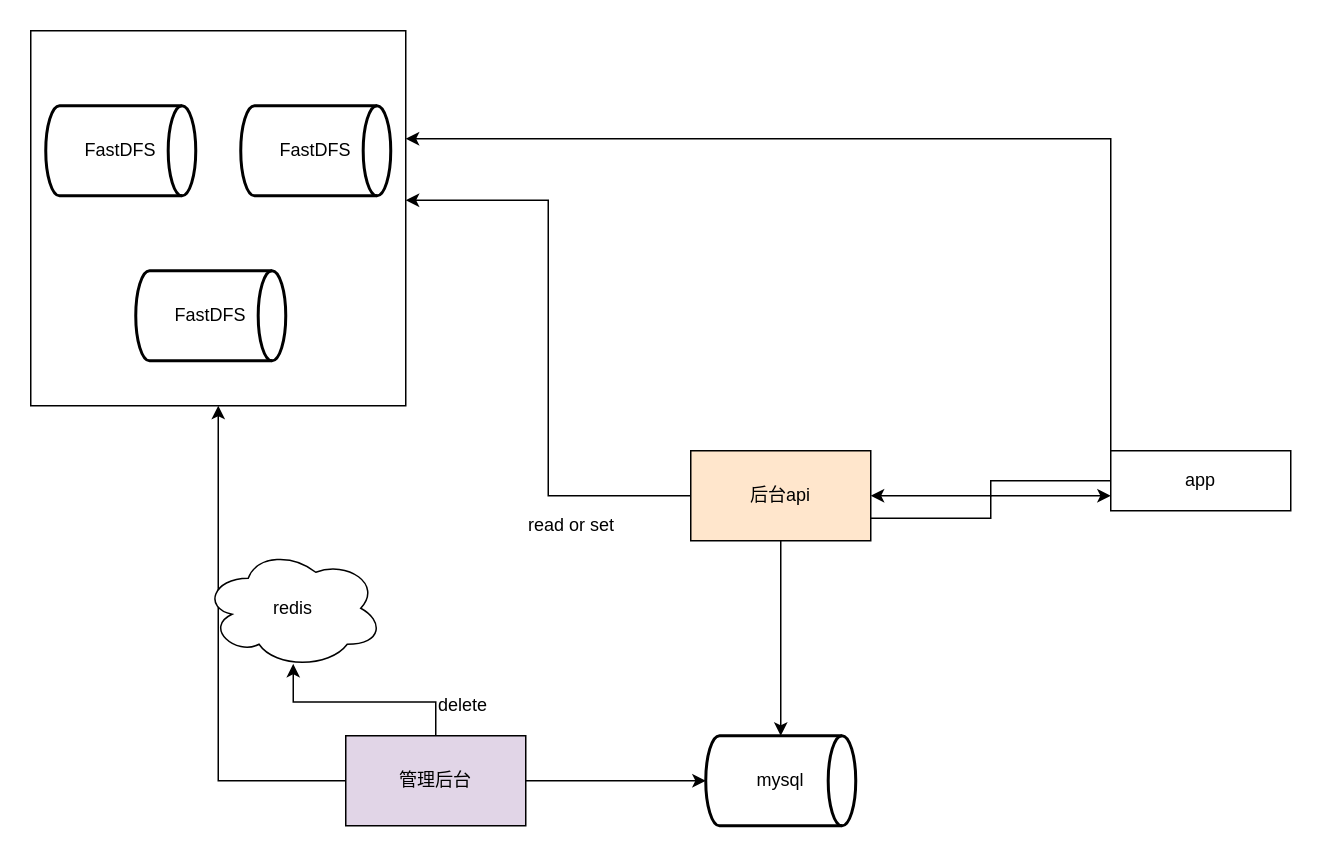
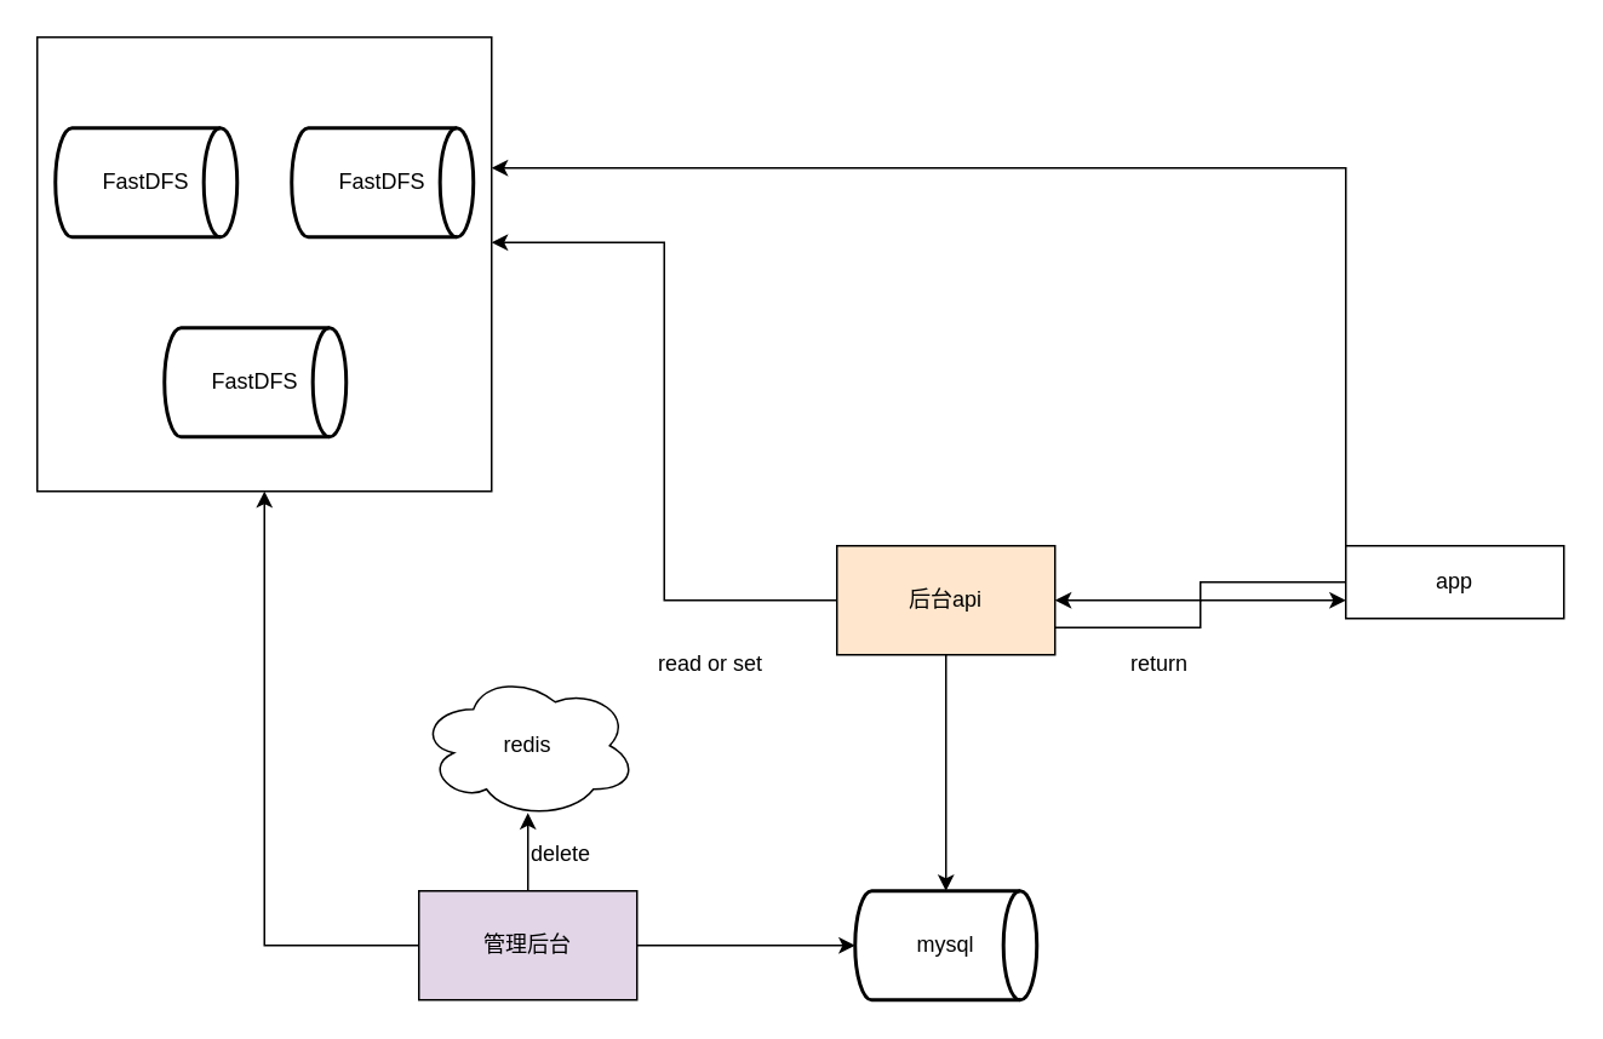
  <mxCell id="0" />
  <mxCell id="1" parent="0" />
  <mxCell id="2" value="" style="whiteSpace=wrap;html=1;aspect=fixed;" vertex="1" parent="1"><mxGeometry x="20" y="20" width="250" height="250" as="geometry" /></mxCell>
  <mxCell id="3" style="edgeStyle=orthogonalEdgeStyle;rounded=0;orthogonalLoop=1;jettySize=auto;html=1;entryX=1;entryY=0.5;entryDx=0;entryDy=0;" edge="1" parent="1" source="5" target="9"><mxGeometry relative="1" as="geometry" /></mxCell>
  <mxCell id="4" style="edgeStyle=orthogonalEdgeStyle;rounded=0;orthogonalLoop=1;jettySize=auto;html=1;entryX=1;entryY=0.288;entryDx=0;entryDy=0;entryPerimeter=0;" edge="1" parent="1" source="5" target="2"><mxGeometry relative="1" as="geometry"><Array as="points"><mxPoint x="740" y="92" /></Array></mxGeometry></mxCell>
  <mxCell id="5" value="app" style="rounded=0;whiteSpace=wrap;html=1;" vertex="1" parent="1"><mxGeometry x="740" y="300" width="120" height="40" as="geometry" /></mxCell>
  <mxCell id="6" style="edgeStyle=orthogonalEdgeStyle;rounded=0;orthogonalLoop=1;jettySize=auto;html=1;" edge="1" parent="1" source="9" target="14"><mxGeometry relative="1" as="geometry" /></mxCell>
  <mxCell id="7" style="edgeStyle=orthogonalEdgeStyle;rounded=0;orthogonalLoop=1;jettySize=auto;html=1;exitX=1;exitY=0.75;exitDx=0;exitDy=0;entryX=0;entryY=0.75;entryDx=0;entryDy=0;" edge="1" parent="1" source="9" target="5"><mxGeometry relative="1" as="geometry" /></mxCell>
  <mxCell id="8" style="edgeStyle=orthogonalEdgeStyle;rounded=0;orthogonalLoop=1;jettySize=auto;html=1;entryX=1;entryY=0.452;entryDx=0;entryDy=0;entryPerimeter=0;" edge="1" parent="1" source="9" target="2"><mxGeometry relative="1" as="geometry" /></mxCell>
  <mxCell id="9" value="后台api" style="rounded=0;whiteSpace=wrap;html=1;fillColor=#ffe6cc;" vertex="1" parent="1"><mxGeometry x="460" y="300" width="120" height="60" as="geometry" /></mxCell>
  <mxCell id="10" style="edgeStyle=orthogonalEdgeStyle;rounded=0;orthogonalLoop=1;jettySize=auto;html=1;" edge="1" parent="1" source="13" target="14"><mxGeometry relative="1" as="geometry" /></mxCell>
  <mxCell id="11" style="edgeStyle=orthogonalEdgeStyle;rounded=0;orthogonalLoop=1;jettySize=auto;html=1;entryX=0.5;entryY=0.963;entryDx=0;entryDy=0;entryPerimeter=0;" edge="1" parent="1" source="13" target="15"><mxGeometry relative="1" as="geometry" /></mxCell>
  <mxCell id="12" style="edgeStyle=orthogonalEdgeStyle;rounded=0;orthogonalLoop=1;jettySize=auto;html=1;" edge="1" parent="1" source="13" target="2"><mxGeometry relative="1" as="geometry"><Array as="points"><mxPoint x="145" y="520" /></Array></mxGeometry></mxCell>
  <mxCell id="13" value="管理后台" style="rounded=0;whiteSpace=wrap;html=1;fillColor=#e1d5e7;" vertex="1" parent="1"><mxGeometry x="230" y="490" width="120" height="60" as="geometry" /></mxCell>
  <mxCell id="14" value="mysql" style="strokeWidth=2;html=1;shape=mxgraph.flowchart.direct_data;whiteSpace=wrap;" vertex="1" parent="1"><mxGeometry x="470" y="490" width="100" height="60" as="geometry" /></mxCell>
- <mxCell id="15" value="redis" style="ellipse;shape=cloud;whiteSpace=wrap;html=1;" vertex="1" parent="1"><mxGeometry x="135" y="365" width="120" height="80" as="geometry" /></mxCell>
+ <mxCell id="15" value="redis" style="ellipse;shape=cloud;whiteSpace=wrap;html=1;" vertex="1" parent="1"><mxGeometry x="230" y="370" width="120" height="80" as="geometry" /></mxCell>
  <mxCell id="16" value="delete" style="text;html=1;resizable=0;points=[];autosize=1;align=left;verticalAlign=top;spacingTop=-4;" vertex="1" parent="1"><mxGeometry x="290" y="460" width="50" height="20" as="geometry" /></mxCell>
- <mxCell id="17" value="read or set&lt;br&gt;&lt;br&gt;" style="text;html=1;resizable=0;points=[];autosize=1;align=left;verticalAlign=top;spacingTop=-4;" vertex="1" parent="1"><mxGeometry x="350" y="340" width="70" height="30" as="geometry" /></mxCell>
+ <mxCell id="17" value="read or set&lt;br&gt;&lt;br&gt;" style="text;html=1;resizable=0;points=[];autosize=1;align=left;verticalAlign=top;spacingTop=-4;" vertex="1" parent="1"><mxGeometry x="360" y="355" width="70" height="30" as="geometry" /></mxCell>
+ <mxCell id="18" value="return" style="text;html=1;resizable=0;points=[];autosize=1;align=left;verticalAlign=top;spacingTop=-4;" vertex="1" parent="1"><mxGeometry x="620" y="355" width="50" height="20" as="geometry" /></mxCell>
  <mxCell id="19" value="&lt;p&gt;&lt;span&gt;FastDFS&lt;/span&gt;&lt;/p&gt;" style="strokeWidth=2;html=1;shape=mxgraph.flowchart.direct_data;whiteSpace=wrap;" vertex="1" parent="1"><mxGeometry x="30" y="70" width="100" height="60" as="geometry" /></mxCell>
  <mxCell id="20" value="&lt;p&gt;&lt;span&gt;FastDFS&lt;/span&gt;&lt;/p&gt;" style="strokeWidth=2;html=1;shape=mxgraph.flowchart.direct_data;whiteSpace=wrap;" vertex="1" parent="1"><mxGeometry x="160" y="70" width="100" height="60" as="geometry" /></mxCell>
  <mxCell id="21" value="&lt;p&gt;&lt;span&gt;FastDFS&lt;/span&gt;&lt;/p&gt;" style="strokeWidth=2;html=1;shape=mxgraph.flowchart.direct_data;whiteSpace=wrap;" vertex="1" parent="1"><mxGeometry x="90" y="180" width="100" height="60" as="geometry" /></mxCell>
